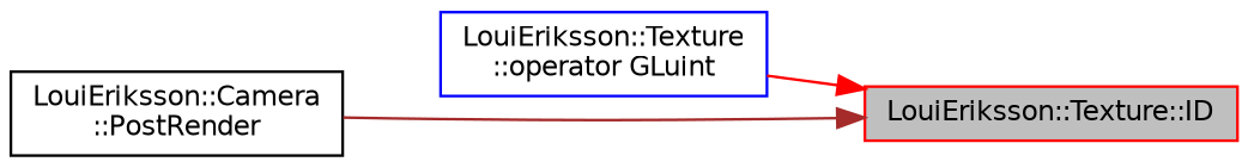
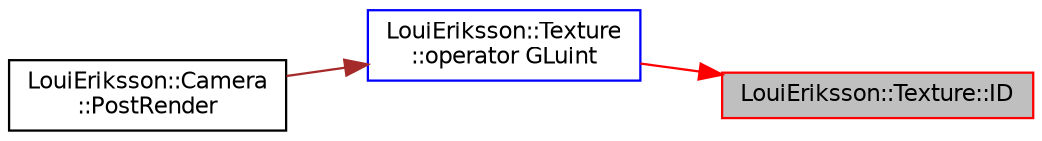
  digraph {
    rankdir=RL
    node [fillcolor=white fontname=Helvetica fontsize=10 shape=record style=filled]
    edge [dir=back fontname=Helvetica fontsize=10 labelfontname=Helvetica labelfontsize=10 style=solid]
    n1 [color=red fillcolor=grey75 fontcolor=black height=0.2 label="LouiEriksson::Texture::ID" width=0.4]
    n2 [color=blue height=0.2 label="LouiEriksson::Texture\l::operator GLuint" width=0.4]
    n3 [color=black height=0.2 label="LouiEriksson::Camera\l::PostRender" width=0.4]
    n1 -> n2 [color=red]
-   n1 -> n3 [color=brown]
+   n2 -> n3 [color=brown]
  }
